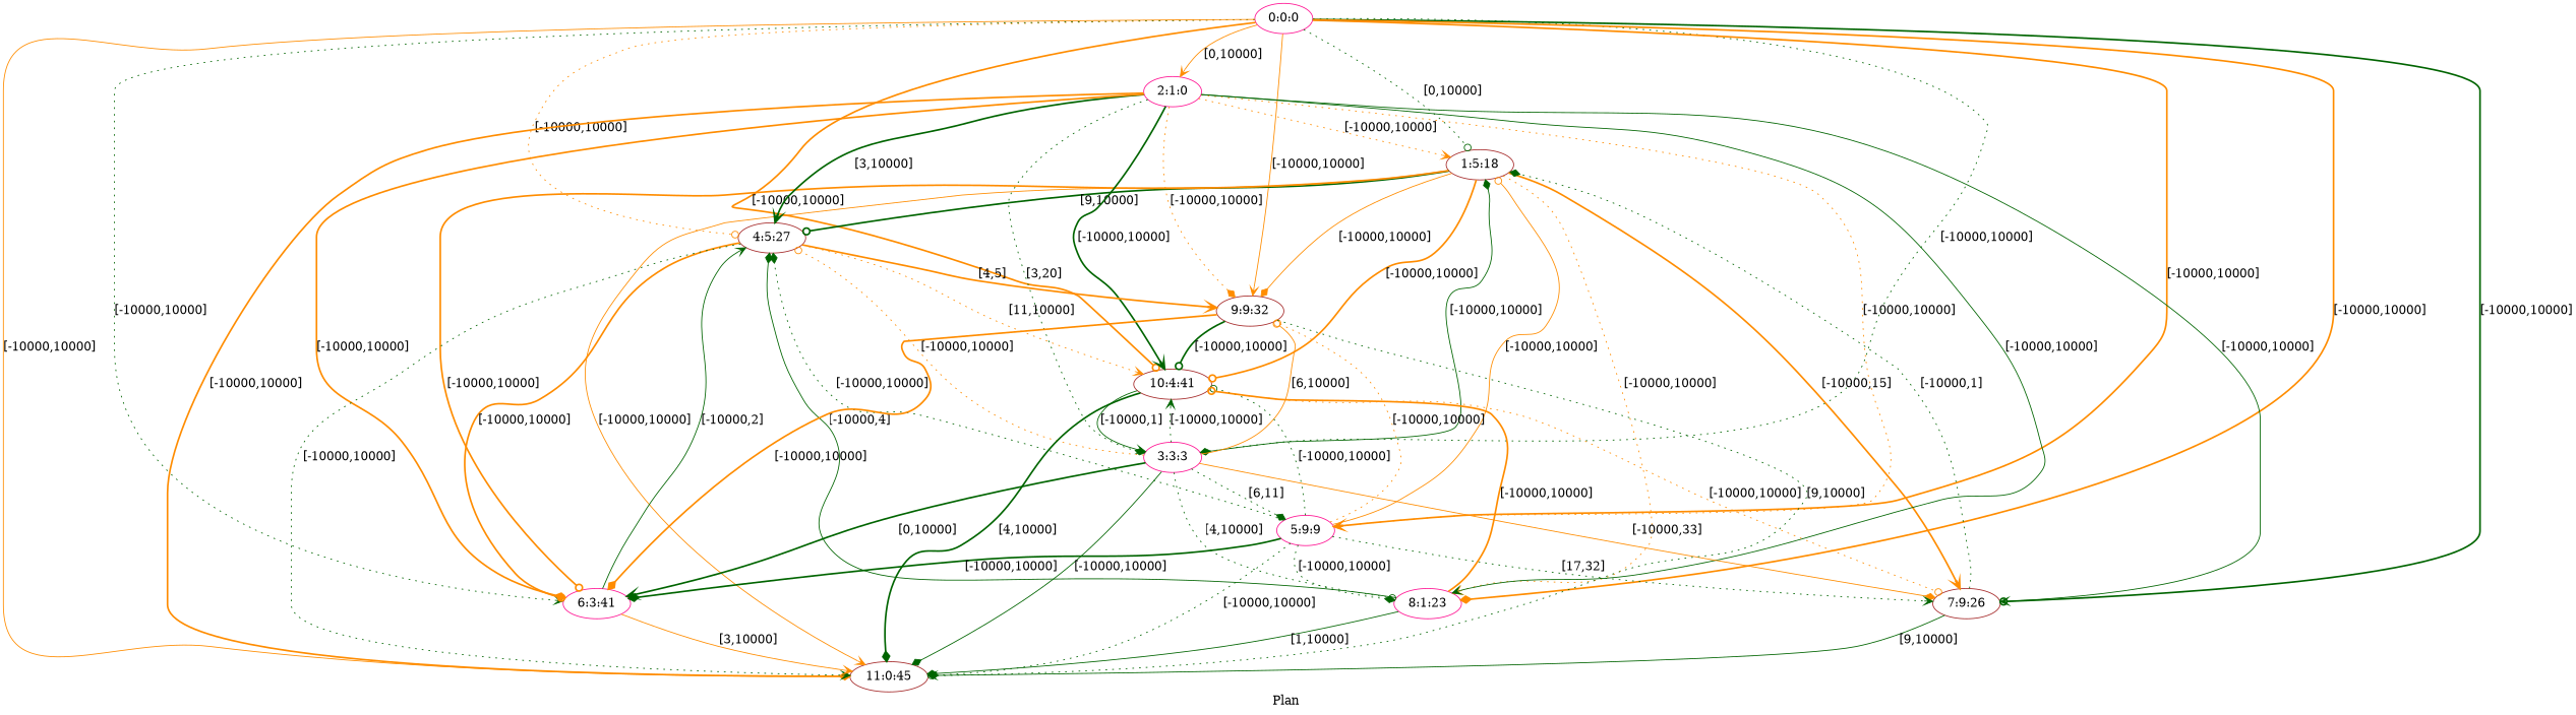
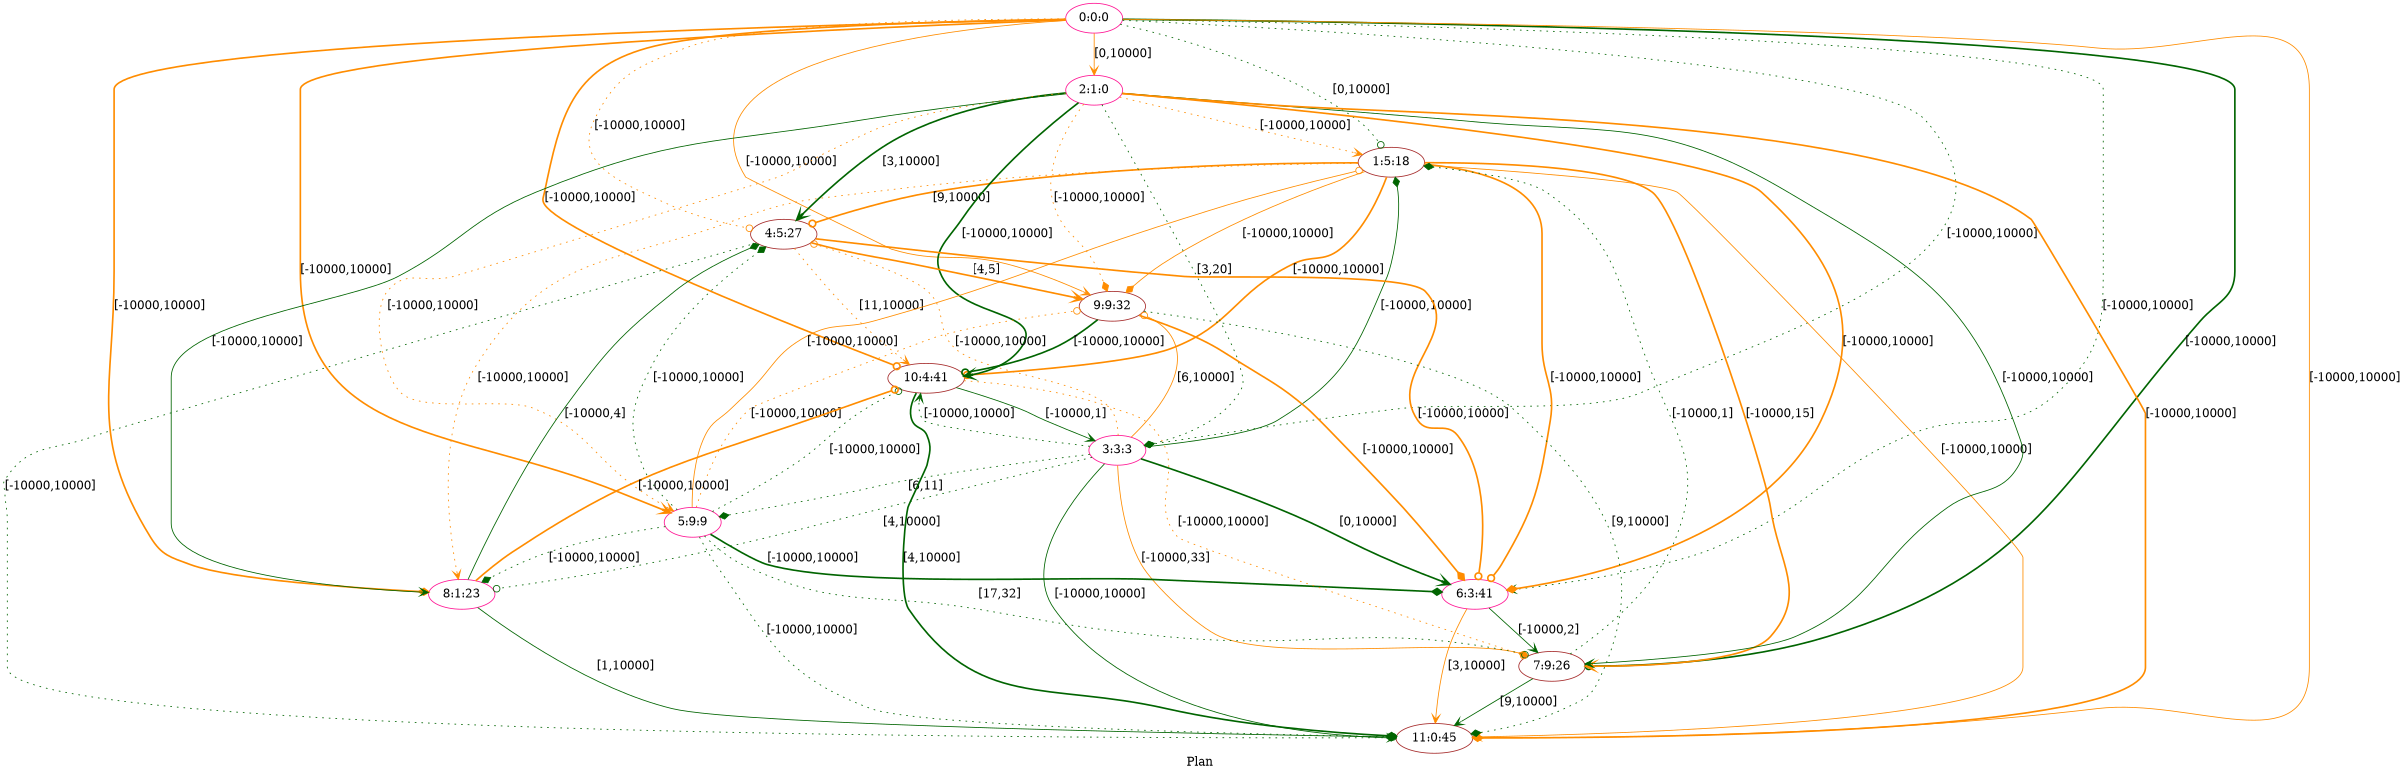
  digraph {
    fldt=0.628678
    label="Plan "
    nodesep=.45
    rankdir=TB
    node [color=deeppink]
    edge [arrowhead=vee color=darkgreen style=dotted]
    "0:0:0"
    "1:5:18" [color=brown]
    "2:1:0"
    "3:3:3"
    "4:5:27" [color=brown]
    "5:9:9"
    "6:3:41"
    "7:9:26" [color=brown]
    "8:1:23"
    "9:9:32" [color=brown]
    "10:4:41" [color=brown]
    "11:0:45" [color=brown]
    "0:0:0" -> "1:5:18" [arrowhead=odot label="[0,10000]"]
    "0:0:0" -> "2:1:0" [color=darkorange label="[0,10000]" style=solid]
    "0:0:0" -> "3:3:3" [arrowhead=diamond label="[-10000,10000]"]
    "0:0:0" -> "4:5:27" [arrowhead=odot color=darkorange label="[-10000,10000]"]
    "0:0:0" -> "5:9:9" [color=darkorange label="[-10000,10000]" style=bold]
    "0:0:0" -> "6:3:41" [label="[-10000,10000]"]
    "0:0:0" -> "7:9:26" [arrowhead=odot label="[-10000,10000]" style=bold]
    "0:0:0" -> "8:1:23" [arrowhead=diamond color=darkorange label="[-10000,10000]" style=bold]
    "0:0:0" -> "9:9:32" [color=darkorange label="[-10000,10000]" style=solid]
    "0:0:0" -> "10:4:41" [arrowhead=odot color=darkorange label="[-10000,10000]" style=bold]
    "0:0:0" -> "11:0:45" [arrowhead=diamond color=darkorange label="[-10000,10000]" style=solid]
-   "1:5:18" -> "4:5:27" [arrowhead=odot label="[9,10000]" style=bold]
+   "1:5:18" -> "4:5:27" [arrowhead=odot color=darkorange label="[9,10000]" style=bold]
    "1:5:18" -> "6:3:41" [arrowhead=odot color=darkorange label="[-10000,10000]" style=bold]
    "1:5:18" -> "7:9:26" [color=darkorange label="[-10000,15]" style=bold]
    "1:5:18" -> "8:1:23" [color=darkorange label="[-10000,10000]"]
    "1:5:18" -> "9:9:32" [arrowhead=diamond color=darkorange label="[-10000,10000]" style=solid]
    "1:5:18" -> "10:4:41" [arrowhead=odot color=darkorange label="[-10000,10000]" style=bold]
    "1:5:18" -> "11:0:45" [color=darkorange label="[-10000,10000]" style=solid]
    "2:1:0" -> "1:5:18" [color=darkorange label="[-10000,10000]"]
    "2:1:0" -> "3:3:3" [arrowhead=diamond label="[3,20]"]
    "2:1:0" -> "4:5:27" [label="[3,10000]" style=bold]
    "2:1:0" -> "5:9:9" [color=darkorange label="[-10000,10000]"]
    "2:1:0" -> "6:3:41" [arrowhead=diamond color=darkorange label="[-10000,10000]" style=bold]
    "2:1:0" -> "7:9:26" [label="[-10000,10000]" style=solid]
    "2:1:0" -> "8:1:23" [label="[-10000,10000]" style=solid]
    "2:1:0" -> "9:9:32" [arrowhead=diamond color=darkorange label="[-10000,10000]"]
    "2:1:0" -> "10:4:41" [label="[-10000,10000]" style=bold]
    "2:1:0" -> "11:0:45" [arrowhead=diamond color=darkorange label="[-10000,10000]" style=bold]
    "3:3:3" -> "1:5:18" [arrowhead=diamond label="[-10000,10000]" style=solid]
    "3:3:3" -> "4:5:27" [arrowhead=odot color=darkorange label="[-10000,10000]"]
    "3:3:3" -> "5:9:9" [arrowhead=diamond label="[6,11]"]
    "3:3:3" -> "6:3:41" [label="[0,10000]" style=bold]
    "3:3:3" -> "7:9:26" [arrowhead=diamond color=darkorange label="[-10000,33]" style=solid]
    "3:3:3" -> "8:1:23" [arrowhead=odot label="[4,10000]"]
    "3:3:3" -> "9:9:32" [arrowhead=odot color=darkorange label="[6,10000]" style=solid]
    "3:3:3" -> "10:4:41" [label="[-10000,10000]"]
    "3:3:3" -> "11:0:45" [arrowhead=diamond label="[-10000,10000]" style=solid]
    "4:5:27" -> "6:3:41" [arrowhead=odot color=darkorange label="[-10000,10000]" style=bold]
    "4:5:27" -> "9:9:32" [color=darkorange label="[4,5]" style=bold]
    "4:5:27" -> "10:4:41" [color=darkorange label="[11,10000]"]
    "4:5:27" -> "11:0:45" [label="[-10000,10000]"]
    "5:9:9" -> "1:5:18" [arrowhead=odot color=darkorange label="[-10000,10000]" style=solid]
    "5:9:9" -> "4:5:27" [arrowhead=diamond label="[-10000,10000]"]
    "5:9:9" -> "6:3:41" [arrowhead=diamond label="[-10000,10000]" style=bold]
-   "5:9:9" -> "7:9:26" [label="[17,32]"]
+   "5:9:9" -> "7:9:26" [arrowhead=odot label="[17,32]"]
    "5:9:9" -> "8:1:23" [arrowhead=diamond label="[-10000,10000]"]
    "5:9:9" -> "9:9:32" [arrowhead=odot color=darkorange label="[-10000,10000]"]
    "5:9:9" -> "10:4:41" [arrowhead=odot label="[-10000,10000]"]
    "5:9:9" -> "11:0:45" [arrowhead=odot label="[-10000,10000]"]
-   "6:3:41" -> "4:5:27" [label="[-10000,2]" style=solid]
+   "6:3:41" -> "7:9:26" [label="[-10000,2]" style=solid]
    "6:3:41" -> "11:0:45" [color=darkorange label="[3,10000]" style=solid]
    "7:9:26" -> "1:5:18" [arrowhead=diamond label="[-10000,1]"]
    "7:9:26" -> "11:0:45" [label="[9,10000]" style=solid]
    "8:1:23" -> "4:5:27" [arrowhead=diamond label="[-10000,4]" style=solid]
    "8:1:23" -> "10:4:41" [arrowhead=odot color=darkorange label="[-10000,10000]" style=bold]
    "8:1:23" -> "11:0:45" [arrowhead=diamond label="[1,10000]" style=solid]
    "9:9:32" -> "6:3:41" [arrowhead=diamond color=darkorange label="[-10000,10000]" style=bold]
    "9:9:32" -> "10:4:41" [arrowhead=odot label="[-10000,10000]" style=bold]
    "9:9:32" -> "11:0:45" [arrowhead=diamond label="[9,10000]"]
    "10:4:41" -> "3:3:3" [label="[-10000,1]" style=solid]
    "10:4:41" -> "7:9:26" [arrowhead=odot color=darkorange label="[-10000,10000]"]
    "10:4:41" -> "11:0:45" [arrowhead=diamond label="[4,10000]" style=bold]
  }
